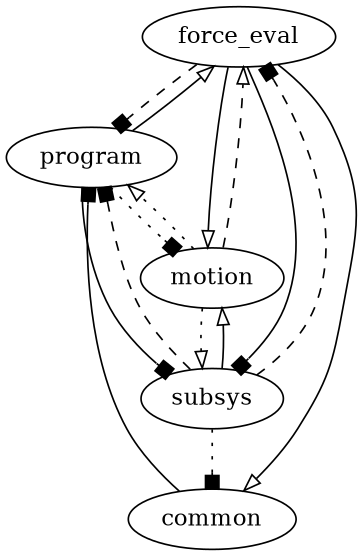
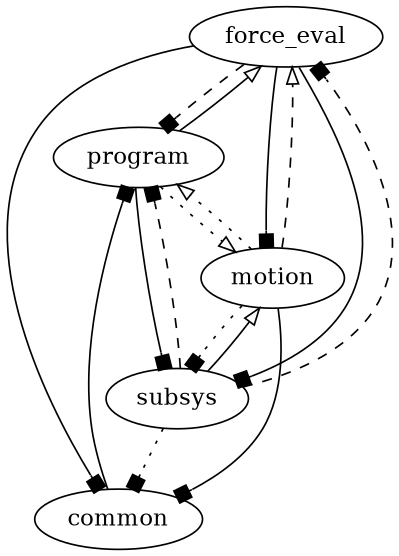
  digraph {
    node [shape=ellipse]
    edge [arrowhead=box color=black style=solid]
    force_eval
    program
    subsys
    motion
    common
    force_eval -> program [style=dashed]
    force_eval -> subsys
-   force_eval -> motion [arrowhead=onormal]
-   force_eval -> common [arrowhead=onormal]
+   force_eval -> motion
+   force_eval -> common
    program -> force_eval [arrowhead=onormal]
    program -> subsys
-   program -> motion [style=dotted]
+   program -> motion [arrowhead=onormal style=dotted]
    subsys -> force_eval [style=dashed]
    subsys -> program [style=dashed]
    subsys -> motion [arrowhead=onormal]
    subsys -> common [style=dotted]
    motion -> force_eval [arrowhead=onormal style=dashed]
    motion -> program [arrowhead=onormal style=dotted]
-   motion -> subsys [arrowhead=onormal style=dotted]
+   motion -> subsys [style=dotted]
+   motion -> common
    common -> program
  }
